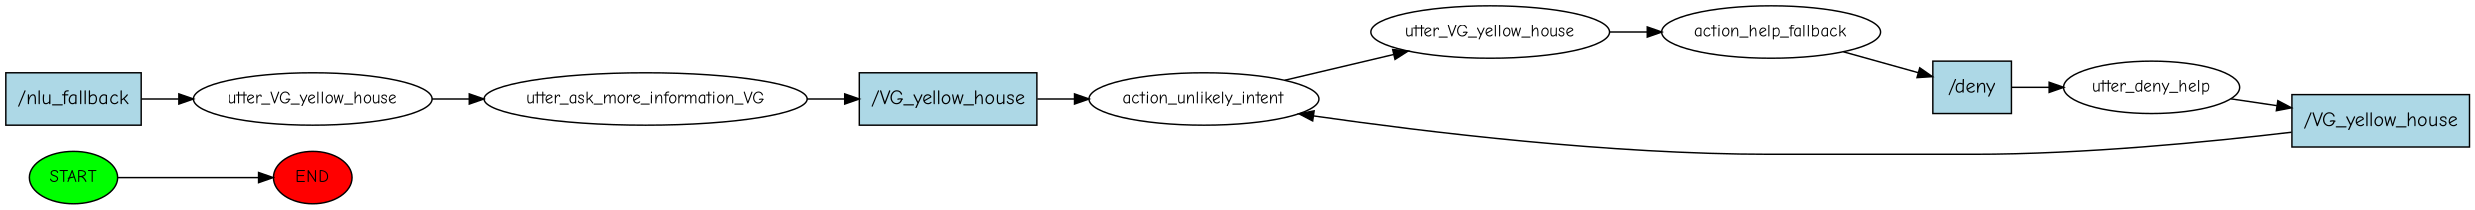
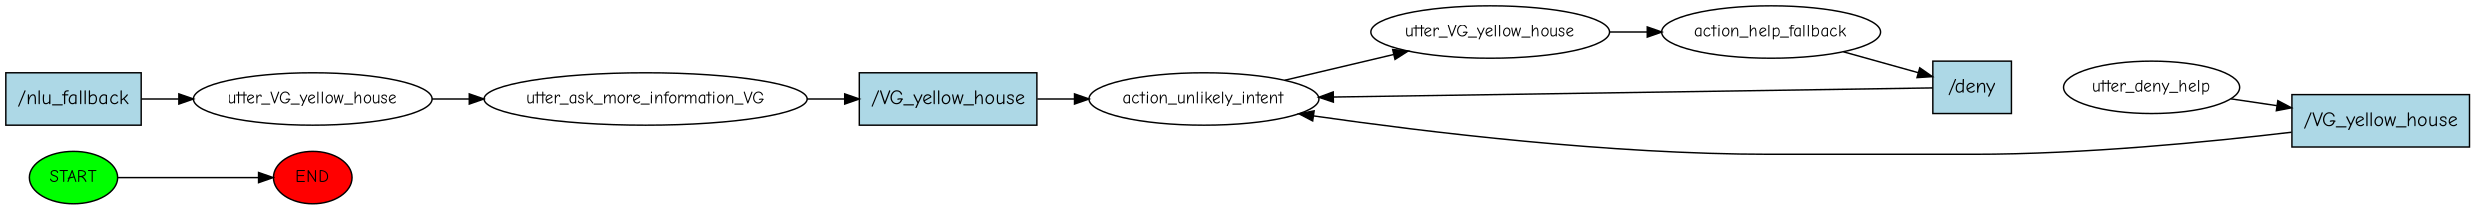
  digraph {
    fontname="Comic Neue"
    rankdir=LR
    node [fontname="Comic Neue" fontsize=12]
    edge [fontname="Comic Neue"]
    n1 [fillcolor=green label=START style=filled]
    n2 [fillcolor=red label=END style=filled]
    n3 [fillcolor=lightblue label="/nlu_fallback" shape=rect style=filled fontsize=""]
    n4 [label=utter_VG_yellow_house]
    n5 [label=utter_ask_more_information_VG]
    n6 [fillcolor=lightblue label="/VG_yellow_house" shape=rect style=filled fontsize=""]
    n7 [label=action_unlikely_intent]
    n8 [label=utter_VG_yellow_house]
    n9 [label=action_help_fallback]
    n10 [fillcolor=lightblue label="/deny" shape=rect style=filled fontsize=""]
    n11 [label=utter_deny_help]
    n12 [fillcolor=lightblue label="/VG_yellow_house" shape=rect style=filled fontsize=""]
    n1 -> n2
    n3 -> n4
    n4 -> n5
    n5 -> n6
    n6 -> n7
    n7 -> n8
    n8 -> n9
    n9 -> n10
-   n10 -> n11
+   n10 -> n7
    n11 -> n12
    n12 -> n7
  }
